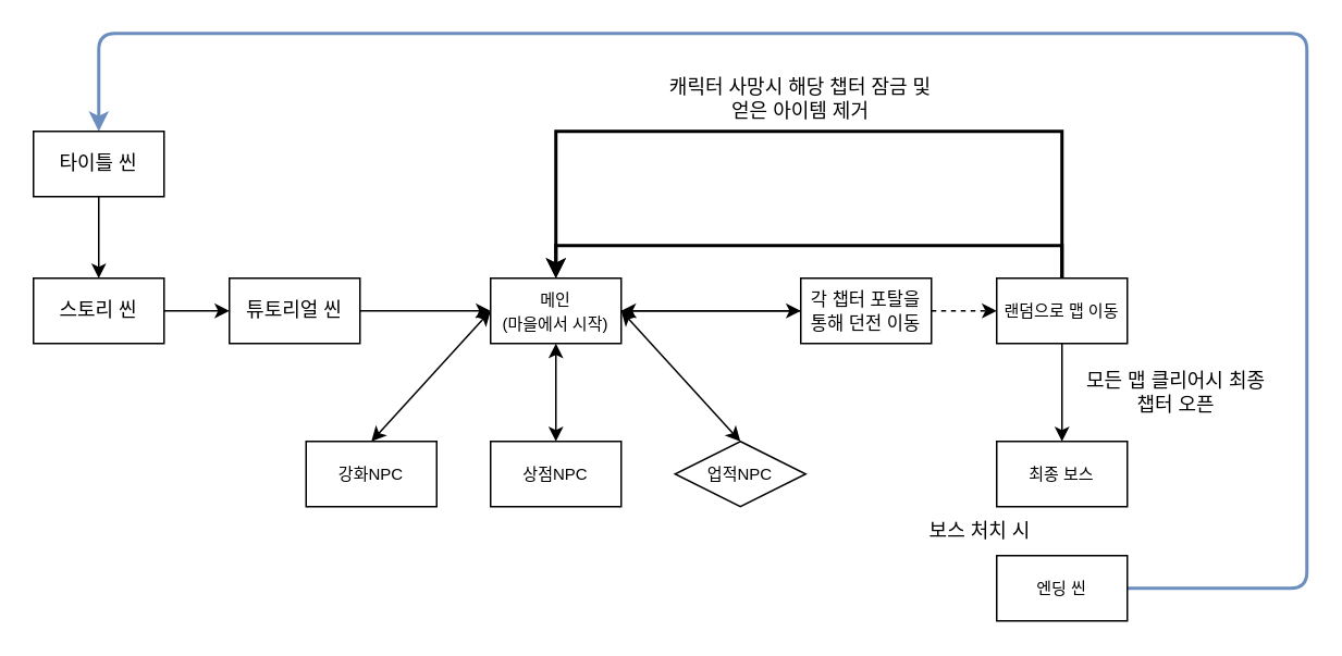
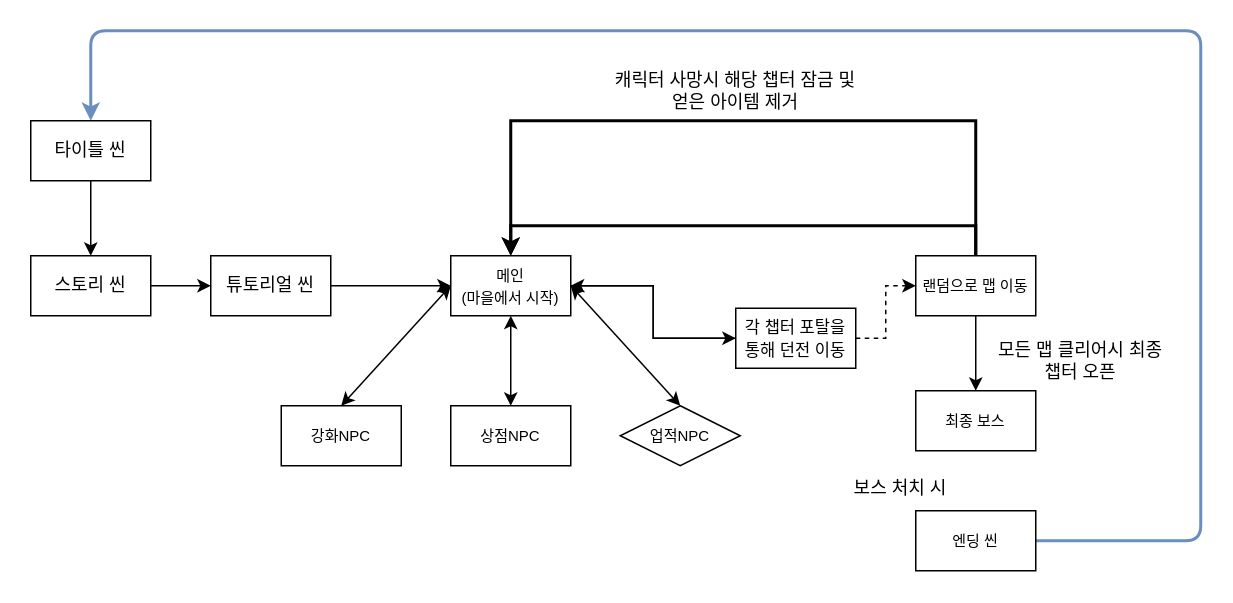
  <mxCell id="0" />
  <mxCell id="1" parent="0" />
  <mxCell id="2" style="edgeStyle=orthogonalEdgeStyle;rounded=0;orthogonalLoop=1;jettySize=auto;html=1;entryX=0;entryY=0.5;entryDx=0;entryDy=0;" edge="1" parent="1" source="3" target="5"><mxGeometry relative="1" as="geometry" /></mxCell>
  <mxCell id="3" value="스토리 씬" style="rounded=0;whiteSpace=wrap;html=1;" vertex="1" parent="1"><mxGeometry x="20" y="170" width="80" height="40" as="geometry" /></mxCell>
  <mxCell id="4" style="edgeStyle=orthogonalEdgeStyle;rounded=0;orthogonalLoop=1;jettySize=auto;html=1;entryX=0;entryY=0.5;entryDx=0;entryDy=0;" edge="1" parent="1" source="5" target="7"><mxGeometry relative="1" as="geometry" /></mxCell>
  <mxCell id="5" value="튜토리얼 씬" style="rounded=0;whiteSpace=wrap;html=1;" vertex="1" parent="1"><mxGeometry x="140" y="170" width="80" height="40" as="geometry" /></mxCell>
  <mxCell id="6" style="edgeStyle=orthogonalEdgeStyle;rounded=0;orthogonalLoop=1;jettySize=auto;html=1;" edge="1" parent="1" source="7" target="10"><mxGeometry relative="1" as="geometry" /></mxCell>
  <mxCell id="7" value="&lt;font style=&quot;font-size: 10px&quot;&gt;메인&lt;br&gt;&lt;font style=&quot;font-size: 10px&quot;&gt;(마을에서 시작)&lt;/font&gt;&lt;/font&gt;" style="rounded=0;whiteSpace=wrap;html=1;" vertex="1" parent="1"><mxGeometry x="300" y="170" width="80" height="40" as="geometry" /></mxCell>
  <mxCell id="8" style="edgeStyle=orthogonalEdgeStyle;rounded=0;orthogonalLoop=1;jettySize=auto;html=1;" edge="1" parent="1" source="10" target="7"><mxGeometry relative="1" as="geometry" /></mxCell>
  <mxCell id="9" style="edgeStyle=orthogonalEdgeStyle;rounded=0;orthogonalLoop=1;jettySize=auto;html=1;exitX=1;exitY=0.5;exitDx=0;exitDy=0;entryX=0;entryY=0.5;entryDx=0;entryDy=0;dashed=1;" edge="1" parent="1" source="10" target="19"><mxGeometry relative="1" as="geometry" /></mxCell>
- <mxCell id="10" value="&lt;font style=&quot;font-size: 11px&quot;&gt;각 챕터 포탈을 통해 던전 이동&lt;/font&gt;" style="rounded=0;whiteSpace=wrap;html=1;" vertex="1" parent="1"><mxGeometry x="490" y="170" width="80" height="40" as="geometry" /></mxCell>
+ <mxCell id="10" value="&lt;font style=&quot;font-size: 11px&quot;&gt;각 챕터 포탈을 통해 던전 이동&lt;/font&gt;" style="rounded=0;whiteSpace=wrap;html=1;" vertex="1" parent="1"><mxGeometry x="490" y="205" width="80" height="40" as="geometry" /></mxCell>
  <mxCell id="11" value="&lt;span style=&quot;font-size: 10px&quot;&gt;강화NPC&lt;/span&gt;" style="rounded=0;whiteSpace=wrap;html=1;" vertex="1" parent="1"><mxGeometry x="187" y="270" width="80" height="40" as="geometry" /></mxCell>
  <mxCell id="12" value="&lt;span style=&quot;font-size: 10px&quot;&gt;상점NPC&lt;/span&gt;" style="rounded=0;whiteSpace=wrap;html=1;" vertex="1" parent="1"><mxGeometry x="300" y="270" width="80" height="40" as="geometry" /></mxCell>
  <mxCell id="13" value="&lt;span style=&quot;font-size: 10px&quot;&gt;업적NPC&lt;/span&gt;" style="rhombus;whiteSpace=wrap;html=1;" vertex="1" parent="1"><mxGeometry x="413" y="270" width="80" height="40" as="geometry" /></mxCell>
  <mxCell id="14" value="" style="endArrow=classic;startArrow=classic;html=1;exitX=0.5;exitY=0;exitDx=0;exitDy=0;entryX=0;entryY=0.5;entryDx=0;entryDy=0;" edge="1" parent="1" source="11" target="7"><mxGeometry width="50" height="50" relative="1" as="geometry"><mxPoint x="210" y="260" as="sourcePoint" /><mxPoint x="260" y="210" as="targetPoint" /></mxGeometry></mxCell>
  <mxCell id="15" value="" style="endArrow=classic;startArrow=classic;html=1;exitX=0.5;exitY=0;exitDx=0;exitDy=0;entryX=0.5;entryY=1;entryDx=0;entryDy=0;" edge="1" parent="1" source="12" target="7"><mxGeometry width="50" height="50" relative="1" as="geometry"><mxPoint x="250" y="260" as="sourcePoint" /><mxPoint x="300" y="210" as="targetPoint" /></mxGeometry></mxCell>
  <mxCell id="16" value="" style="endArrow=classic;startArrow=classic;html=1;exitX=0.5;exitY=0;exitDx=0;exitDy=0;" edge="1" parent="1" source="13"><mxGeometry width="50" height="50" relative="1" as="geometry"><mxPoint x="310" y="260" as="sourcePoint" /><mxPoint x="380" y="190" as="targetPoint" /></mxGeometry></mxCell>
  <mxCell id="17" style="edgeStyle=orthogonalEdgeStyle;rounded=0;orthogonalLoop=1;jettySize=auto;html=1;exitX=0.5;exitY=0;exitDx=0;exitDy=0;entryX=0.5;entryY=0;entryDx=0;entryDy=0;strokeWidth=2;" edge="1" parent="1" source="19" target="7"><mxGeometry relative="1" as="geometry"><mxPoint x="340" y="40" as="targetPoint" /><Array as="points"><mxPoint x="650" y="80" /><mxPoint x="340" y="80" /></Array></mxGeometry></mxCell>
  <mxCell id="18" style="edgeStyle=orthogonalEdgeStyle;rounded=0;orthogonalLoop=1;jettySize=auto;html=1;" edge="1" parent="1" source="19" target="23"><mxGeometry relative="1" as="geometry" /></mxCell>
  <mxCell id="19" value="&lt;font style=&quot;font-size: 10px&quot;&gt;랜덤으로 맵 이동&lt;/font&gt;" style="rounded=0;whiteSpace=wrap;html=1;" vertex="1" parent="1"><mxGeometry x="610" y="170" width="80" height="40" as="geometry" /></mxCell>
  <mxCell id="20" style="edgeStyle=orthogonalEdgeStyle;rounded=0;orthogonalLoop=1;jettySize=auto;html=1;exitX=0.5;exitY=0;exitDx=0;exitDy=0;entryX=0.5;entryY=0;entryDx=0;entryDy=0;strokeWidth=2;" edge="1" parent="1" source="19" target="7"><mxGeometry relative="1" as="geometry"><mxPoint x="650" y="170" as="sourcePoint" /><mxPoint x="490" y="130" as="targetPoint" /></mxGeometry></mxCell>
  <mxCell id="21" value="캐릭터 사망시 해당 챕터 잠금 및 얻은 아이템 제거" style="text;html=1;strokeColor=none;fillColor=none;align=center;verticalAlign=middle;whiteSpace=wrap;rounded=0;" vertex="1" parent="1"><mxGeometry x="405" y="50" width="170" height="20" as="geometry" /></mxCell>
  <mxCell id="22" value="모든 맵 클리어시 최종 챕터 오픈" style="text;html=1;strokeColor=none;fillColor=none;align=center;verticalAlign=middle;whiteSpace=wrap;rounded=0;" vertex="1" parent="1"><mxGeometry x="660" y="230" width="120" height="20" as="geometry" /></mxCell>
- <mxCell id="23" value="&lt;font style=&quot;font-size: 10px&quot;&gt;최종 보스&lt;/font&gt;" style="rounded=0;whiteSpace=wrap;html=1;" vertex="1" parent="1"><mxGeometry x="610" y="270" width="80" height="40" as="geometry" /></mxCell>
+ <mxCell id="23" value="&lt;font style=&quot;font-size: 10px&quot;&gt;최종 보스&lt;/font&gt;" style="rounded=0;whiteSpace=wrap;html=1;" vertex="1" parent="1"><mxGeometry x="610" y="260" width="80" height="40" as="geometry" /></mxCell>
  <mxCell id="24" style="edgeStyle=orthogonalEdgeStyle;rounded=1;orthogonalLoop=1;jettySize=auto;html=1;entryX=0.5;entryY=0;entryDx=0;entryDy=0;fillColor=#dae8fc;strokeColor=#6c8ebf;strokeWidth=2;" edge="1" parent="1" source="25" target="27"><mxGeometry relative="1" as="geometry"><mxPoint x="710" y="20" as="targetPoint" /><Array as="points"><mxPoint x="800" y="360" /><mxPoint x="800" y="20" /><mxPoint x="60" y="20" /></Array></mxGeometry></mxCell>
  <mxCell id="25" value="&lt;font style=&quot;font-size: 10px&quot;&gt;엔딩 씬&lt;/font&gt;" style="rounded=0;whiteSpace=wrap;html=1;" vertex="1" parent="1"><mxGeometry x="610" y="340" width="80" height="40" as="geometry" /></mxCell>
  <mxCell id="26" style="edgeStyle=orthogonalEdgeStyle;rounded=0;orthogonalLoop=1;jettySize=auto;html=1;entryX=0.5;entryY=0;entryDx=0;entryDy=0;" edge="1" parent="1" source="27" target="3"><mxGeometry relative="1" as="geometry" /></mxCell>
  <mxCell id="27" value="타이틀 씬" style="rounded=0;whiteSpace=wrap;html=1;" vertex="1" parent="1"><mxGeometry x="20" y="80" width="80" height="40" as="geometry" /></mxCell>
  <mxCell id="28" value="보스 처치 시" style="text;html=1;strokeColor=none;fillColor=none;align=center;verticalAlign=middle;whiteSpace=wrap;rounded=0;" vertex="1" parent="1"><mxGeometry x="540" y="315" width="120" height="20" as="geometry" /></mxCell>
